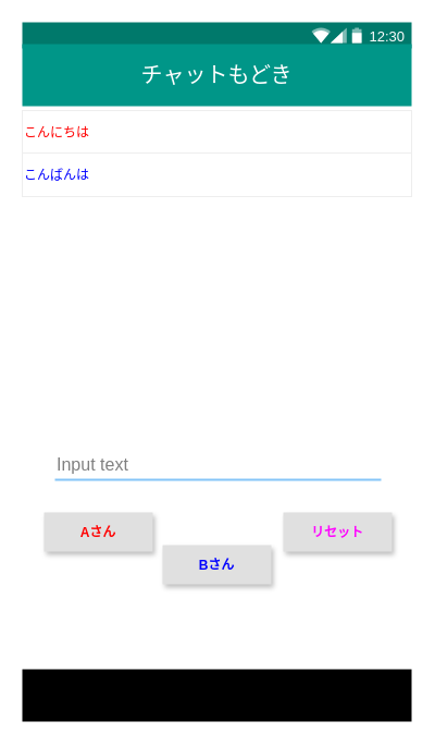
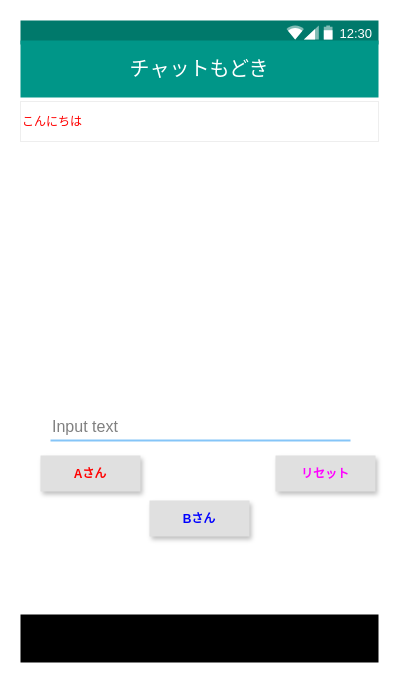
  <mxCell id="0" />
  <mxCell id="1" parent="0" />
  <mxCell id="2" value="" style="dashed=0;shape=rect;fillColor=#ffffff;strokeColor=none;" vertex="1" parent="1"><mxGeometry x="20" y="20" width="358" height="642" as="geometry" /></mxCell>
  <mxCell id="3" value="12:30" style="dashed=0;shape=rect;align=right;fillColor=#00796B;strokeColor=none;fontColor=#FFFFFF;spacingRight=4;spacingTop=1;fontStyle=0;fontSize=13;resizeWidth=1;" vertex="1" parent="2"><mxGeometry width="358" height="24" relative="1" as="geometry" /></mxCell>
  <mxCell id="4" value="" style="dashed=0;shape=mxgraph.gmdl.top_bar;fillColor=#2D3986;strokeColor=none;" vertex="1" parent="3"><mxGeometry x="1" y="0.5" width="46" height="14" relative="1" as="geometry"><mxPoint x="-92" y="-7" as="offset" /></mxGeometry></mxCell>
  <mxCell id="5" value="チャットもどき" style="dashed=0;shape=rect;strokeColor=none;fillColor=#009688;resizeWidth=1;fontSize=20;fontColor=#FFFFFF;spacingTop=-3;verticalAlign=middle;align=center;spacingLeft=0;" vertex="1" parent="2"><mxGeometry width="358" height="57" relative="1" as="geometry"><mxPoint y="20" as="offset" /></mxGeometry></mxCell>
  <mxCell id="6" value="こんにちは" style="shape=rect;fillColor=#ffffff;strokeColor=#eeeeee;shadow=0;resizeWidth=1;fontColor=#FF0000;align=left;" vertex="1" parent="2"><mxGeometry width="358" height="40" relative="1" as="geometry"><mxPoint y="81" as="offset" /></mxGeometry></mxCell>
  <mxCell id="7" value="" style="dashed=0;shape=rect;strokeColor=none;fillColor=#000000;resizeWidth=1;" vertex="1" parent="2"><mxGeometry y="1" width="358" height="48" relative="1" as="geometry"><mxPoint y="-48" as="offset" /></mxGeometry></mxCell>
- <mxCell id="8" value="こんばんは" style="shape=rect;fillColor=#ffffff;strokeColor=#eeeeee;shadow=0;resizeWidth=1;align=left;fontColor=#0000FF;" vertex="1" parent="2"><mxGeometry y="120" width="358" height="40" as="geometry" /></mxCell>
  <mxCell id="9" value="Bさん" style="dashed=0;align=center;fontSize=12;shape=rect;fillColor=#e0e0e0;strokeColor=none;fontStyle=1;shadow=1;fontColor=#0000FF;" vertex="1" parent="2"><mxGeometry x="129" y="480" width="100" height="36" as="geometry" /></mxCell>
- <mxCell id="10" value="リセット" style="dashed=0;align=center;fontSize=12;shape=rect;fillColor=#e0e0e0;strokeColor=none;fontStyle=1;shadow=1;fontColor=#FF00FF;" vertex="1" parent="2"><mxGeometry x="240" y="450" width="100" height="36" as="geometry" /></mxCell>
- <mxCell id="11" value="Aさん" style="dashed=0;align=center;fontSize=12;shape=rect;fillColor=#e0e0e0;strokeColor=none;fontStyle=1;shadow=1;fontColor=#FF0000;" vertex="1" parent="2"><mxGeometry x="20" y="450" width="100" height="36" as="geometry" /></mxCell>
+ <mxCell id="10" value="リセット" style="dashed=0;align=center;fontSize=12;shape=rect;fillColor=#e0e0e0;strokeColor=none;fontStyle=1;shadow=1;fontColor=#FF00FF;" vertex="1" parent="2"><mxGeometry x="255" y="435" width="100" height="36" as="geometry" /></mxCell>
+ <mxCell id="11" value="Aさん" style="dashed=0;align=center;fontSize=12;shape=rect;fillColor=#e0e0e0;strokeColor=none;fontStyle=1;shadow=1;fontColor=#FF0000;" vertex="1" parent="2"><mxGeometry x="20" y="435" width="100" height="36" as="geometry" /></mxCell>
  <mxCell id="12" value="Input text" style="text;fontColor=#808080;fontSize=16;verticalAlign=middle;strokeColor=none;fillColor=none;opacity=50;" vertex="1" parent="2"><mxGeometry x="30" y="390" width="290" height="30" as="geometry" /></mxCell>
  <mxCell id="13" value="" style="dashed=0;shape=line;strokeWidth=2;noLabel=1;strokeColor=#0C8CF2;opacity=50;fontSize=20;fontColor=#FF00FF;" vertex="1" parent="2"><mxGeometry x="30" y="415" width="300" height="10" as="geometry" /></mxCell>
